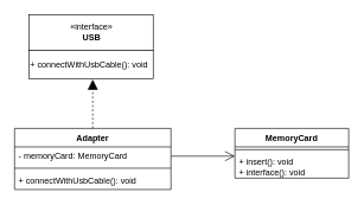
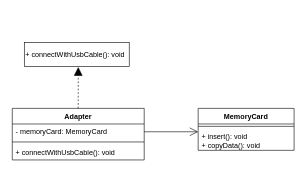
  <mxCell id="0" />
  <mxCell id="1" parent="0" />
  <mxCell id="2" value="Adapter" style="swimlane;fontStyle=1;align=center;verticalAlign=top;childLayout=stackLayout;horizontal=1;startSize=26;horizontalStack=0;resizeParent=1;resizeParentMax=0;resizeLast=0;collapsible=1;marginBottom=0;" parent="1" vertex="1"><mxGeometry x="20" y="180" width="220" height="86" as="geometry" /></mxCell>
  <mxCell id="3" value="- memoryCard: MemoryCard" style="text;strokeColor=none;fillColor=none;align=left;verticalAlign=top;spacingLeft=4;spacingRight=4;overflow=hidden;rotatable=0;points=[[0,0.5],[1,0.5]];portConstraint=eastwest;" parent="2" vertex="1"><mxGeometry y="26" width="220" height="26" as="geometry" /></mxCell>
  <mxCell id="4" value="" style="line;strokeWidth=1;fillColor=none;align=left;verticalAlign=middle;spacingTop=-1;spacingLeft=3;spacingRight=3;rotatable=0;labelPosition=right;points=[];portConstraint=eastwest;" parent="2" vertex="1"><mxGeometry y="52" width="220" height="8" as="geometry" /></mxCell>
  <mxCell id="5" value="+ connectWithUsbCable(): void" style="text;strokeColor=none;fillColor=none;align=left;verticalAlign=top;spacingLeft=4;spacingRight=4;overflow=hidden;rotatable=0;points=[[0,0.5],[1,0.5]];portConstraint=eastwest;" parent="2" vertex="1"><mxGeometry y="60" width="220" height="26" as="geometry" /></mxCell>
  <mxCell id="6" value="" style="endArrow=block;endFill=1;endSize=12;html=1;entryX=0.5;entryY=1.038;entryDx=0;entryDy=0;entryPerimeter=0;exitX=0.5;exitY=0;exitDx=0;exitDy=0;dashed=1;" parent="1" source="2" edge="1"><mxGeometry width="160" relative="1" as="geometry"><mxPoint x="310" y="230" as="sourcePoint" /><mxPoint x="130" y="110.988" as="targetPoint" /></mxGeometry></mxCell>
  <mxCell id="7" value="MemoryCard" style="swimlane;fontStyle=1;align=center;verticalAlign=top;childLayout=stackLayout;horizontal=1;startSize=26;horizontalStack=0;resizeParent=1;resizeParentMax=0;resizeLast=0;collapsible=1;marginBottom=0;" parent="1" vertex="1"><mxGeometry x="330" y="180" width="160" height="70" as="geometry" /></mxCell>
  <mxCell id="8" value="" style="line;strokeWidth=1;fillColor=none;align=left;verticalAlign=middle;spacingTop=-1;spacingLeft=3;spacingRight=3;rotatable=0;labelPosition=right;points=[];portConstraint=eastwest;" parent="7" vertex="1"><mxGeometry y="26" width="160" height="8" as="geometry" /></mxCell>
- <mxCell id="9" value="+ insert(): void&#10;+ interface(): void" style="text;strokeColor=none;fillColor=none;align=left;verticalAlign=top;spacingLeft=4;spacingRight=4;overflow=hidden;rotatable=0;points=[[0,0.5],[1,0.5]];portConstraint=eastwest;" parent="7" vertex="1"><mxGeometry y="34" width="160" height="36" as="geometry" /></mxCell>
+ <mxCell id="9" value="+ insert(): void&#10;+ copyData(): void" style="text;strokeColor=none;fillColor=none;align=left;verticalAlign=top;spacingLeft=4;spacingRight=4;overflow=hidden;rotatable=0;points=[[0,0.5],[1,0.5]];portConstraint=eastwest;" parent="7" vertex="1"><mxGeometry y="34" width="160" height="36" as="geometry" /></mxCell>
  <mxCell id="10" value="" style="endArrow=open;endFill=1;endSize=12;html=1;exitX=1;exitY=0.5;exitDx=0;exitDy=0;" parent="1" source="3" edge="1"><mxGeometry width="160" relative="1" as="geometry"><mxPoint x="310" y="230" as="sourcePoint" /><mxPoint x="330" y="219" as="targetPoint" /></mxGeometry></mxCell>
  <mxCell id="11" value="" style="group" vertex="1" connectable="0" parent="1"><mxGeometry x="40" y="20" width="175" height="90" as="geometry" /></mxCell>
- <mxCell id="12" value="«interface»&lt;br&gt;&lt;b&gt;USB&lt;/b&gt;" style="html=1;" vertex="1" parent="11"><mxGeometry width="175" height="50" as="geometry" /></mxCell>
  <mxCell id="13" value="&lt;span&gt;+ connectWithUsbCable():&amp;nbsp;void&lt;/span&gt;" style="html=1;align=left;" vertex="1" parent="11"><mxGeometry y="50" width="175" height="40" as="geometry" /></mxCell>
